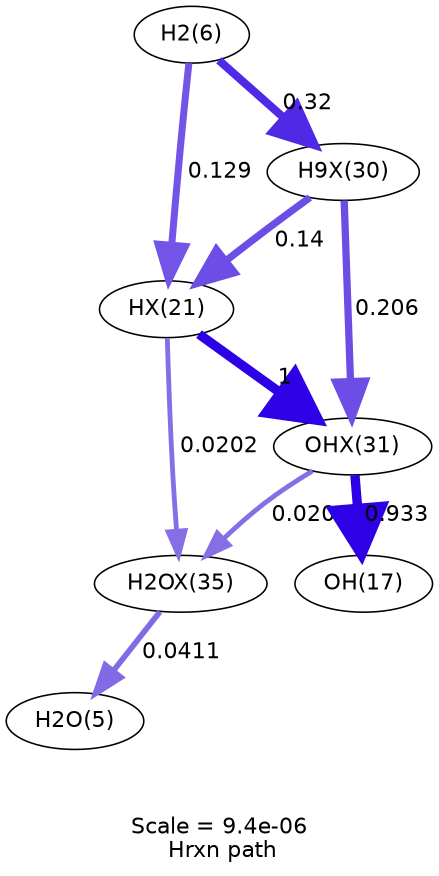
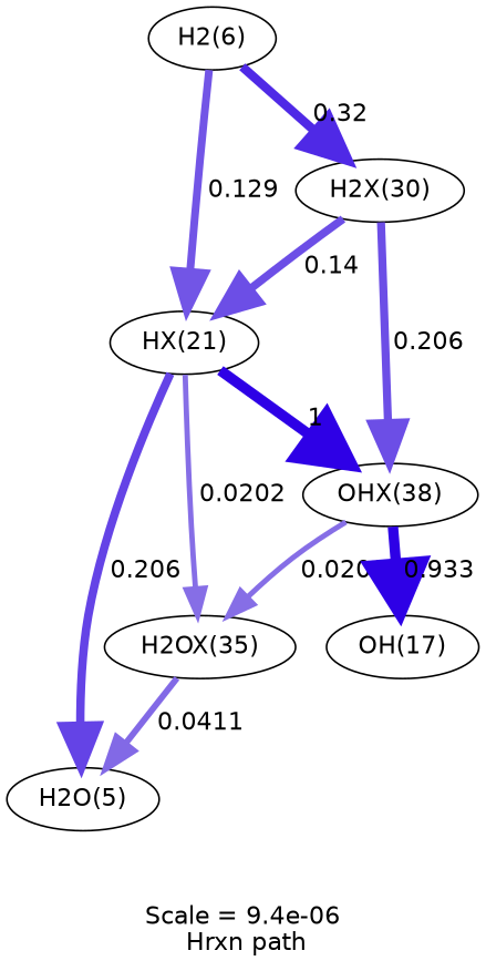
  digraph {
    fontname=Helvetica
    label="Scale = 9.4e-06\l Hrxn path"
    node [fontname=Helvetica]
    edge [arrowsize=1.53 color="0.7, 0.66, 0.9" fontname=Helvetica penwidth=4.62]
    n1 [label="H2(6)"]
    n2 [label="HX(21)"]
-   n3 [label="H9X(30)"]
-   n4 [label="OHX(31)"]
+   n3 [label="H2X(30)"]
+   n4 [label="OHX(38)"]
    n5 [label="H2O(5)"]
    n6 [label="H2OX(35)"]
    n7 [label="OH(17)"]
    n1 -> n2 [arrowsize=2.23 color="0.7, 0.629, 0.9" label=" 0.129" penwidth=4.45]
    n1 -> n3 [arrowsize=2.57 color="0.7, 0.82, 0.9" label=" 0.32" penwidth=5.14]
    n2 -> n4 [arrowsize=3 color="0.7, 1.5, 0.9" label=" 1" penwidth=6]
+   n2 -> n5 [arrowsize=2.4 color="0.7, 0.706, 0.9" label=" 0.206" penwidth=4.81]
    n2 -> n6 [color="0.7, 0.52, 0.9" label=" 0.0202" penwidth=3.06]
    n3 -> n2 [arrowsize=2.31 label=" 0.14"]
    n3 -> n4 [arrowsize=2.31 label=" 0.206"]
    n4 -> n6 [color="0.7, 0.521, 0.9" label=" 0.0206" penwidth=3.07]
    n4 -> n7 [arrowsize=2.97 color="0.7, 1.43, 0.9" label=" 0.933" penwidth=5.95]
    n6 -> n5 [arrowsize=1.8 color="0.7, 0.541, 0.9" label=" 0.0411" penwidth=3.59]
  }
